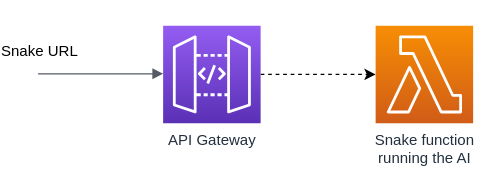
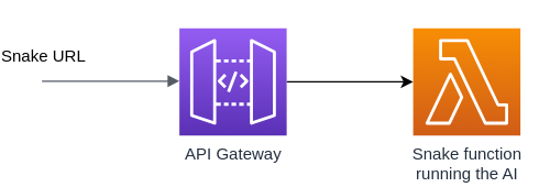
  <mxCell id="0" />
  <mxCell id="1" parent="0" />
  <mxCell id="2" value="Snake function&lt;br&gt;running the AI" style="outlineConnect=0;fontColor=#232F3E;gradientColor=#F78E04;gradientDirection=north;fillColor=#D05C17;strokeColor=#ffffff;dashed=0;verticalLabelPosition=bottom;verticalAlign=top;align=center;html=1;fontSize=12;fontStyle=0;aspect=fixed;shape=mxgraph.aws4.resourceIcon;resIcon=mxgraph.aws4.lambda;" vertex="1" parent="1"><mxGeometry x="290" y="20" width="78" height="78" as="geometry" /></mxCell>
- <mxCell id="3" style="edgeStyle=orthogonalEdgeStyle;rounded=0;orthogonalLoop=1;jettySize=auto;html=1;dashed=1;" edge="1" parent="1" source="4" target="2"><mxGeometry relative="1" as="geometry" /></mxCell>
+ <mxCell id="3" style="edgeStyle=orthogonalEdgeStyle;rounded=0;orthogonalLoop=1;jettySize=auto;html=1;" edge="1" parent="1" source="4" target="2"><mxGeometry relative="1" as="geometry" /></mxCell>
  <mxCell id="4" value="API Gateway" style="outlineConnect=0;fontColor=#232F3E;gradientColor=#945DF2;gradientDirection=north;fillColor=#5A30B5;strokeColor=#ffffff;dashed=0;verticalLabelPosition=bottom;verticalAlign=top;align=center;html=1;fontSize=12;fontStyle=0;aspect=fixed;shape=mxgraph.aws4.resourceIcon;resIcon=mxgraph.aws4.api_gateway;" vertex="1" parent="1"><mxGeometry x="120" y="20" width="78" height="78" as="geometry" /></mxCell>
  <mxCell id="5" value="" style="edgeStyle=orthogonalEdgeStyle;html=1;endArrow=block;elbow=vertical;startArrow=none;endFill=1;strokeColor=#545B64;rounded=0;" edge="1" parent="1"><mxGeometry width="100" relative="1" as="geometry"><mxPoint x="20" y="58.5" as="sourcePoint" /><mxPoint x="120" y="58.5" as="targetPoint" /></mxGeometry></mxCell>
  <mxCell id="6" value="Snake URL" style="text;html=1;align=center;verticalAlign=middle;resizable=0;points=[];labelBackgroundColor=#ffffff;" vertex="1" connectable="0" parent="5"><mxGeometry x="-0.54" y="4" relative="1" as="geometry"><mxPoint x="-23" y="-14.5" as="offset" /></mxGeometry></mxCell>
